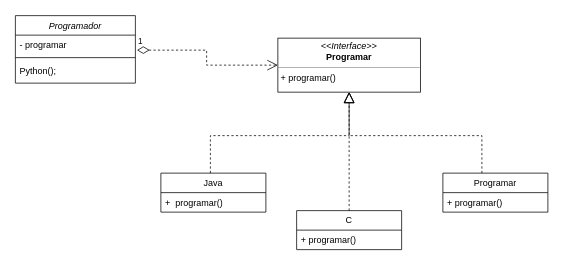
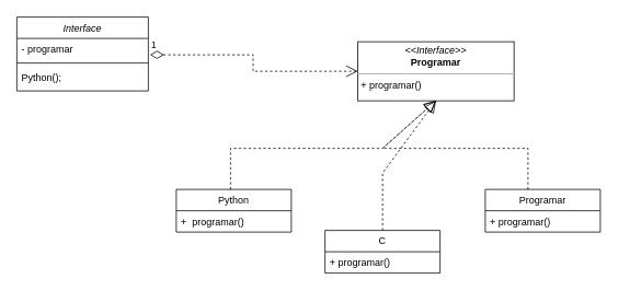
  <mxCell id="0" />
  <mxCell id="1" parent="0" />
- <mxCell id="2" value="Programador" style="swimlane;fontStyle=2;align=center;verticalAlign=top;childLayout=stackLayout;horizontal=1;startSize=26;horizontalStack=0;resizeParent=1;resizeLast=0;collapsible=1;marginBottom=0;rounded=0;shadow=0;strokeWidth=1;" parent="1" vertex="1"><mxGeometry x="20" y="20" width="160" height="90" as="geometry"><mxRectangle x="230" y="140" width="160" height="26" as="alternateBounds" /></mxGeometry></mxCell>
+ <mxCell id="2" value="Interface" style="swimlane;fontStyle=2;align=center;verticalAlign=top;childLayout=stackLayout;horizontal=1;startSize=26;horizontalStack=0;resizeParent=1;resizeLast=0;collapsible=1;marginBottom=0;rounded=0;shadow=0;strokeWidth=1;" parent="1" vertex="1"><mxGeometry x="20" y="20" width="160" height="90" as="geometry"><mxRectangle x="230" y="140" width="160" height="26" as="alternateBounds" /></mxGeometry></mxCell>
  <mxCell id="3" value="- programar" style="text;align=left;verticalAlign=top;spacingLeft=4;spacingRight=4;overflow=hidden;rotatable=0;points=[[0,0.5],[1,0.5]];portConstraint=eastwest;rounded=0;shadow=0;html=0;" parent="2" vertex="1"><mxGeometry y="26" width="160" height="26" as="geometry" /></mxCell>
  <mxCell id="4" value="" style="line;html=1;strokeWidth=1;align=left;verticalAlign=middle;spacingTop=-1;spacingLeft=3;spacingRight=3;rotatable=0;labelPosition=right;points=[];portConstraint=eastwest;" parent="2" vertex="1"><mxGeometry y="52" width="160" height="8" as="geometry" /></mxCell>
  <mxCell id="5" value="Python();" style="text;align=left;verticalAlign=top;spacingLeft=4;spacingRight=4;overflow=hidden;rotatable=0;points=[[0,0.5],[1,0.5]];portConstraint=eastwest;" parent="2" vertex="1"><mxGeometry y="60" width="160" height="26" as="geometry" /></mxCell>
- <mxCell id="6" value="&lt;p style=&quot;margin:0px;margin-top:4px;text-align:center;&quot;&gt;&lt;i&gt;&amp;lt;&amp;lt;Interface&amp;gt;&amp;gt;&lt;/i&gt;&lt;br&gt;&lt;b&gt;Programar&lt;/b&gt;&lt;/p&gt;&lt;hr size=&quot;1&quot;&gt;&lt;p style=&quot;margin:0px;margin-left:4px;&quot;&gt;+ programar()&lt;br&gt;&lt;/p&gt;" style="verticalAlign=top;align=left;overflow=fill;fontSize=12;fontFamily=Helvetica;html=1;whiteSpace=wrap;" vertex="1" parent="1"><mxGeometry x="370" y="50" width="190" height="72" as="geometry" /></mxCell>
+ <mxCell id="6" value="&lt;p style=&quot;margin:0px;margin-top:4px;text-align:center;&quot;&gt;&lt;i&gt;&amp;lt;&amp;lt;Interface&amp;gt;&amp;gt;&lt;/i&gt;&lt;br&gt;&lt;b&gt;Programar&lt;/b&gt;&lt;/p&gt;&lt;hr size=&quot;1&quot;&gt;&lt;p style=&quot;margin:0px;margin-left:4px;&quot;&gt;+ programar()&lt;br&gt;&lt;/p&gt;" style="verticalAlign=top;align=left;overflow=fill;fontSize=12;fontFamily=Helvetica;html=1;whiteSpace=wrap;" vertex="1" parent="1"><mxGeometry x="435" y="50" width="190" height="72" as="geometry" /></mxCell>
  <mxCell id="7" value="1" style="endArrow=open;html=1;endSize=12;startArrow=diamondThin;startSize=14;startFill=0;edgeStyle=orthogonalEdgeStyle;align=left;verticalAlign=bottom;rounded=0;exitX=1.013;exitY=0.769;exitDx=0;exitDy=0;entryX=0;entryY=0.5;entryDx=0;entryDy=0;exitPerimeter=0;dashed=1;" edge="1" parent="1" source="3" target="6"><mxGeometry x="-1" y="3" relative="1" as="geometry"><mxPoint x="180" y="85" as="sourcePoint" /><mxPoint x="370" y="80" as="targetPoint" /></mxGeometry></mxCell>
  <mxCell id="8" value="" style="endArrow=block;dashed=1;endFill=0;endSize=12;html=1;rounded=0;exitX=0.5;exitY=0;exitDx=0;exitDy=0;entryX=0.5;entryY=1;entryDx=0;entryDy=0;" edge="1" parent="1" target="6"><mxGeometry width="160" relative="1" as="geometry"><mxPoint x="280" y="230" as="sourcePoint" /><mxPoint x="560" y="180" as="targetPoint" /><Array as="points"><mxPoint x="280" y="180" /><mxPoint x="465" y="180" /></Array></mxGeometry></mxCell>
  <mxCell id="9" value="" style="endArrow=block;dashed=1;endFill=0;endSize=12;html=1;rounded=0;exitX=0.564;exitY=0;exitDx=0;exitDy=0;entryX=0.5;entryY=1;entryDx=0;entryDy=0;exitPerimeter=0;" edge="1" parent="1" target="6"><mxGeometry width="160" relative="1" as="geometry"><mxPoint x="642.04" y="230" as="sourcePoint" /><mxPoint x="475" y="132" as="targetPoint" /><Array as="points"><mxPoint x="642" y="180" /><mxPoint x="600" y="180" /><mxPoint x="547" y="180" /><mxPoint x="465" y="180" /></Array></mxGeometry></mxCell>
  <mxCell id="10" value="" style="endArrow=block;dashed=1;endFill=0;endSize=12;html=1;rounded=0;entryX=0.5;entryY=1;entryDx=0;entryDy=0;" edge="1" parent="1" target="6"><mxGeometry width="160" relative="1" as="geometry"><mxPoint x="465" y="280" as="sourcePoint" /><mxPoint x="460" y="120" as="targetPoint" /><Array as="points"><mxPoint x="465" y="210" /></Array></mxGeometry></mxCell>
- <mxCell id="11" value="Java" style="swimlane;fontStyle=0;childLayout=stackLayout;horizontal=1;startSize=26;fillColor=none;horizontalStack=0;resizeParent=1;resizeParentMax=0;resizeLast=0;collapsible=1;marginBottom=0;whiteSpace=wrap;html=1;" vertex="1" parent="1"><mxGeometry x="214" y="230" width="140" height="52" as="geometry" /></mxCell>
+ <mxCell id="11" value="Python" style="swimlane;fontStyle=0;childLayout=stackLayout;horizontal=1;startSize=26;fillColor=none;horizontalStack=0;resizeParent=1;resizeParentMax=0;resizeLast=0;collapsible=1;marginBottom=0;whiteSpace=wrap;html=1;" vertex="1" parent="1"><mxGeometry x="214" y="230" width="140" height="52" as="geometry" /></mxCell>
  <mxCell id="12" value="+&amp;nbsp; programar()" style="text;strokeColor=none;fillColor=none;align=left;verticalAlign=top;spacingLeft=4;spacingRight=4;overflow=hidden;rotatable=0;points=[[0,0.5],[1,0.5]];portConstraint=eastwest;whiteSpace=wrap;html=1;" vertex="1" parent="11"><mxGeometry y="26" width="140" height="26" as="geometry" /></mxCell>
  <mxCell id="13" value="C" style="swimlane;fontStyle=0;childLayout=stackLayout;horizontal=1;startSize=26;fillColor=none;horizontalStack=0;resizeParent=1;resizeParentMax=0;resizeLast=0;collapsible=1;marginBottom=0;whiteSpace=wrap;html=1;" vertex="1" parent="1"><mxGeometry x="395" y="280" width="140" height="52" as="geometry" /></mxCell>
  <mxCell id="14" value="+ programar()" style="text;strokeColor=none;fillColor=none;align=left;verticalAlign=top;spacingLeft=4;spacingRight=4;overflow=hidden;rotatable=0;points=[[0,0.5],[1,0.5]];portConstraint=eastwest;whiteSpace=wrap;html=1;" vertex="1" parent="13"><mxGeometry y="26" width="140" height="26" as="geometry" /></mxCell>
  <mxCell id="15" value="Programar" style="swimlane;fontStyle=0;childLayout=stackLayout;horizontal=1;startSize=26;fillColor=none;horizontalStack=0;resizeParent=1;resizeParentMax=0;resizeLast=0;collapsible=1;marginBottom=0;whiteSpace=wrap;html=1;" vertex="1" parent="1"><mxGeometry x="590" y="230" width="140" height="52" as="geometry" /></mxCell>
  <mxCell id="16" value="+ programar()" style="text;strokeColor=none;fillColor=none;align=left;verticalAlign=top;spacingLeft=4;spacingRight=4;overflow=hidden;rotatable=0;points=[[0,0.5],[1,0.5]];portConstraint=eastwest;whiteSpace=wrap;html=1;" vertex="1" parent="15"><mxGeometry y="26" width="140" height="26" as="geometry" /></mxCell>
